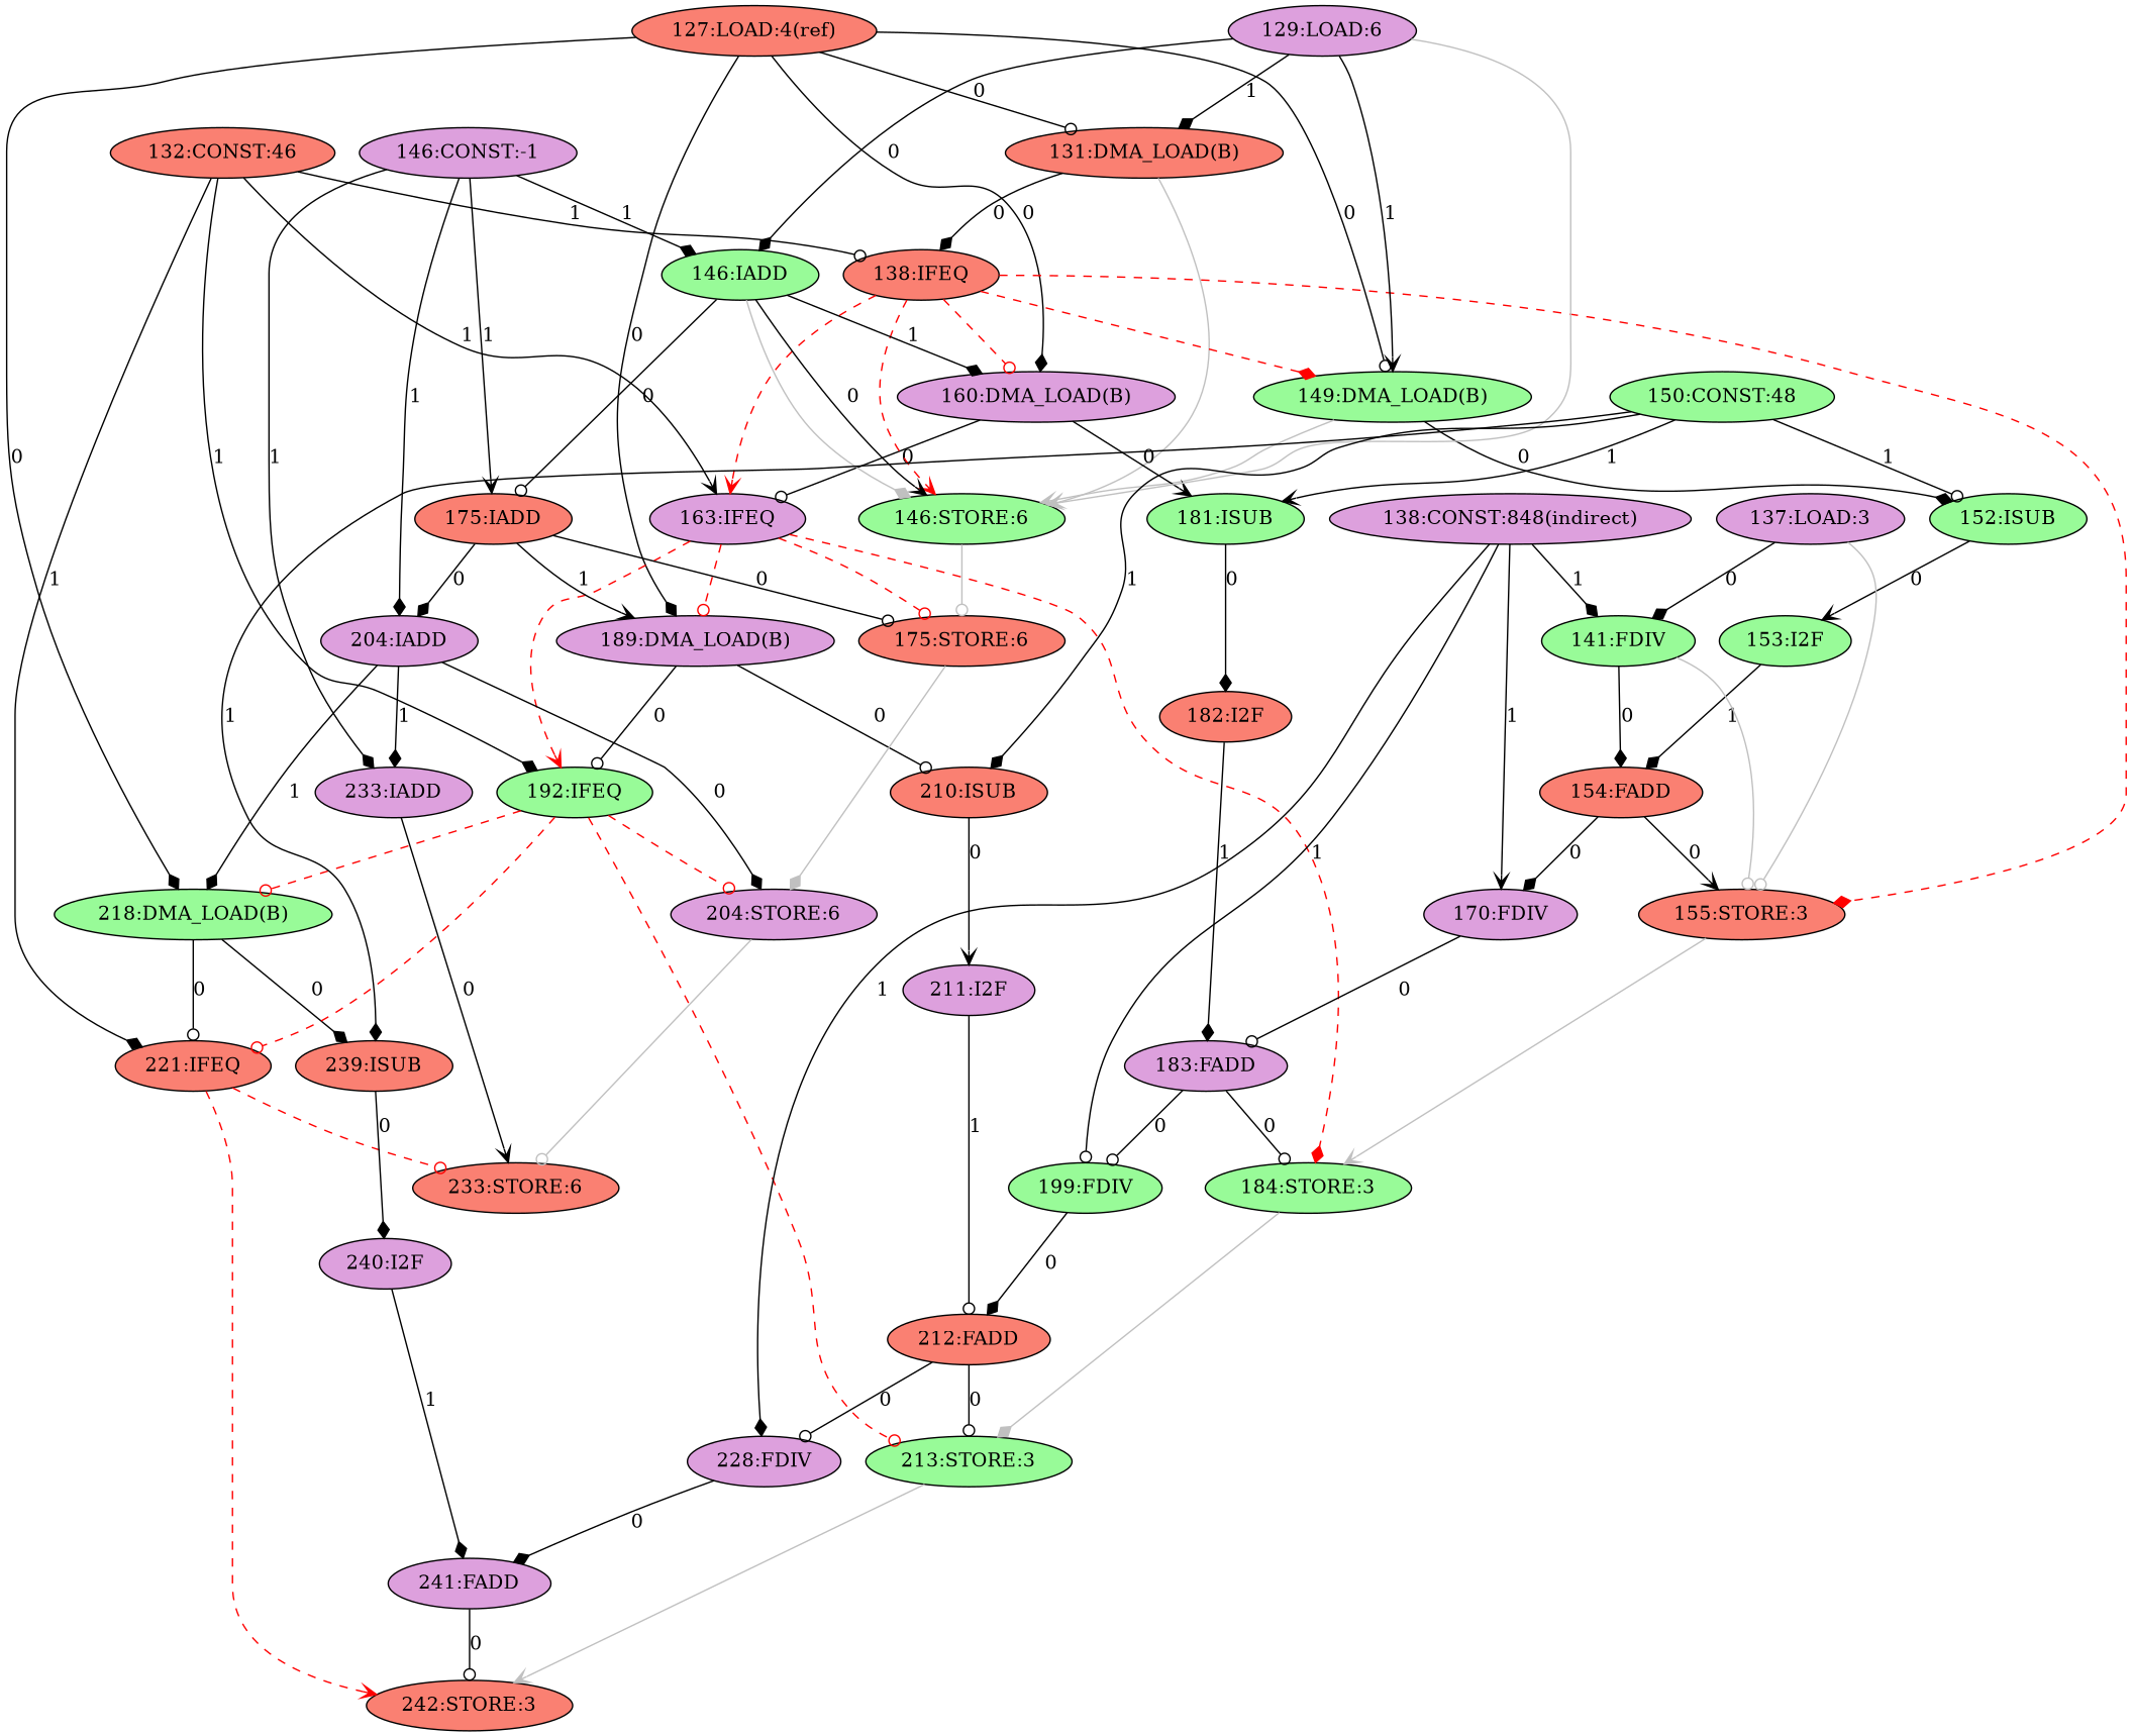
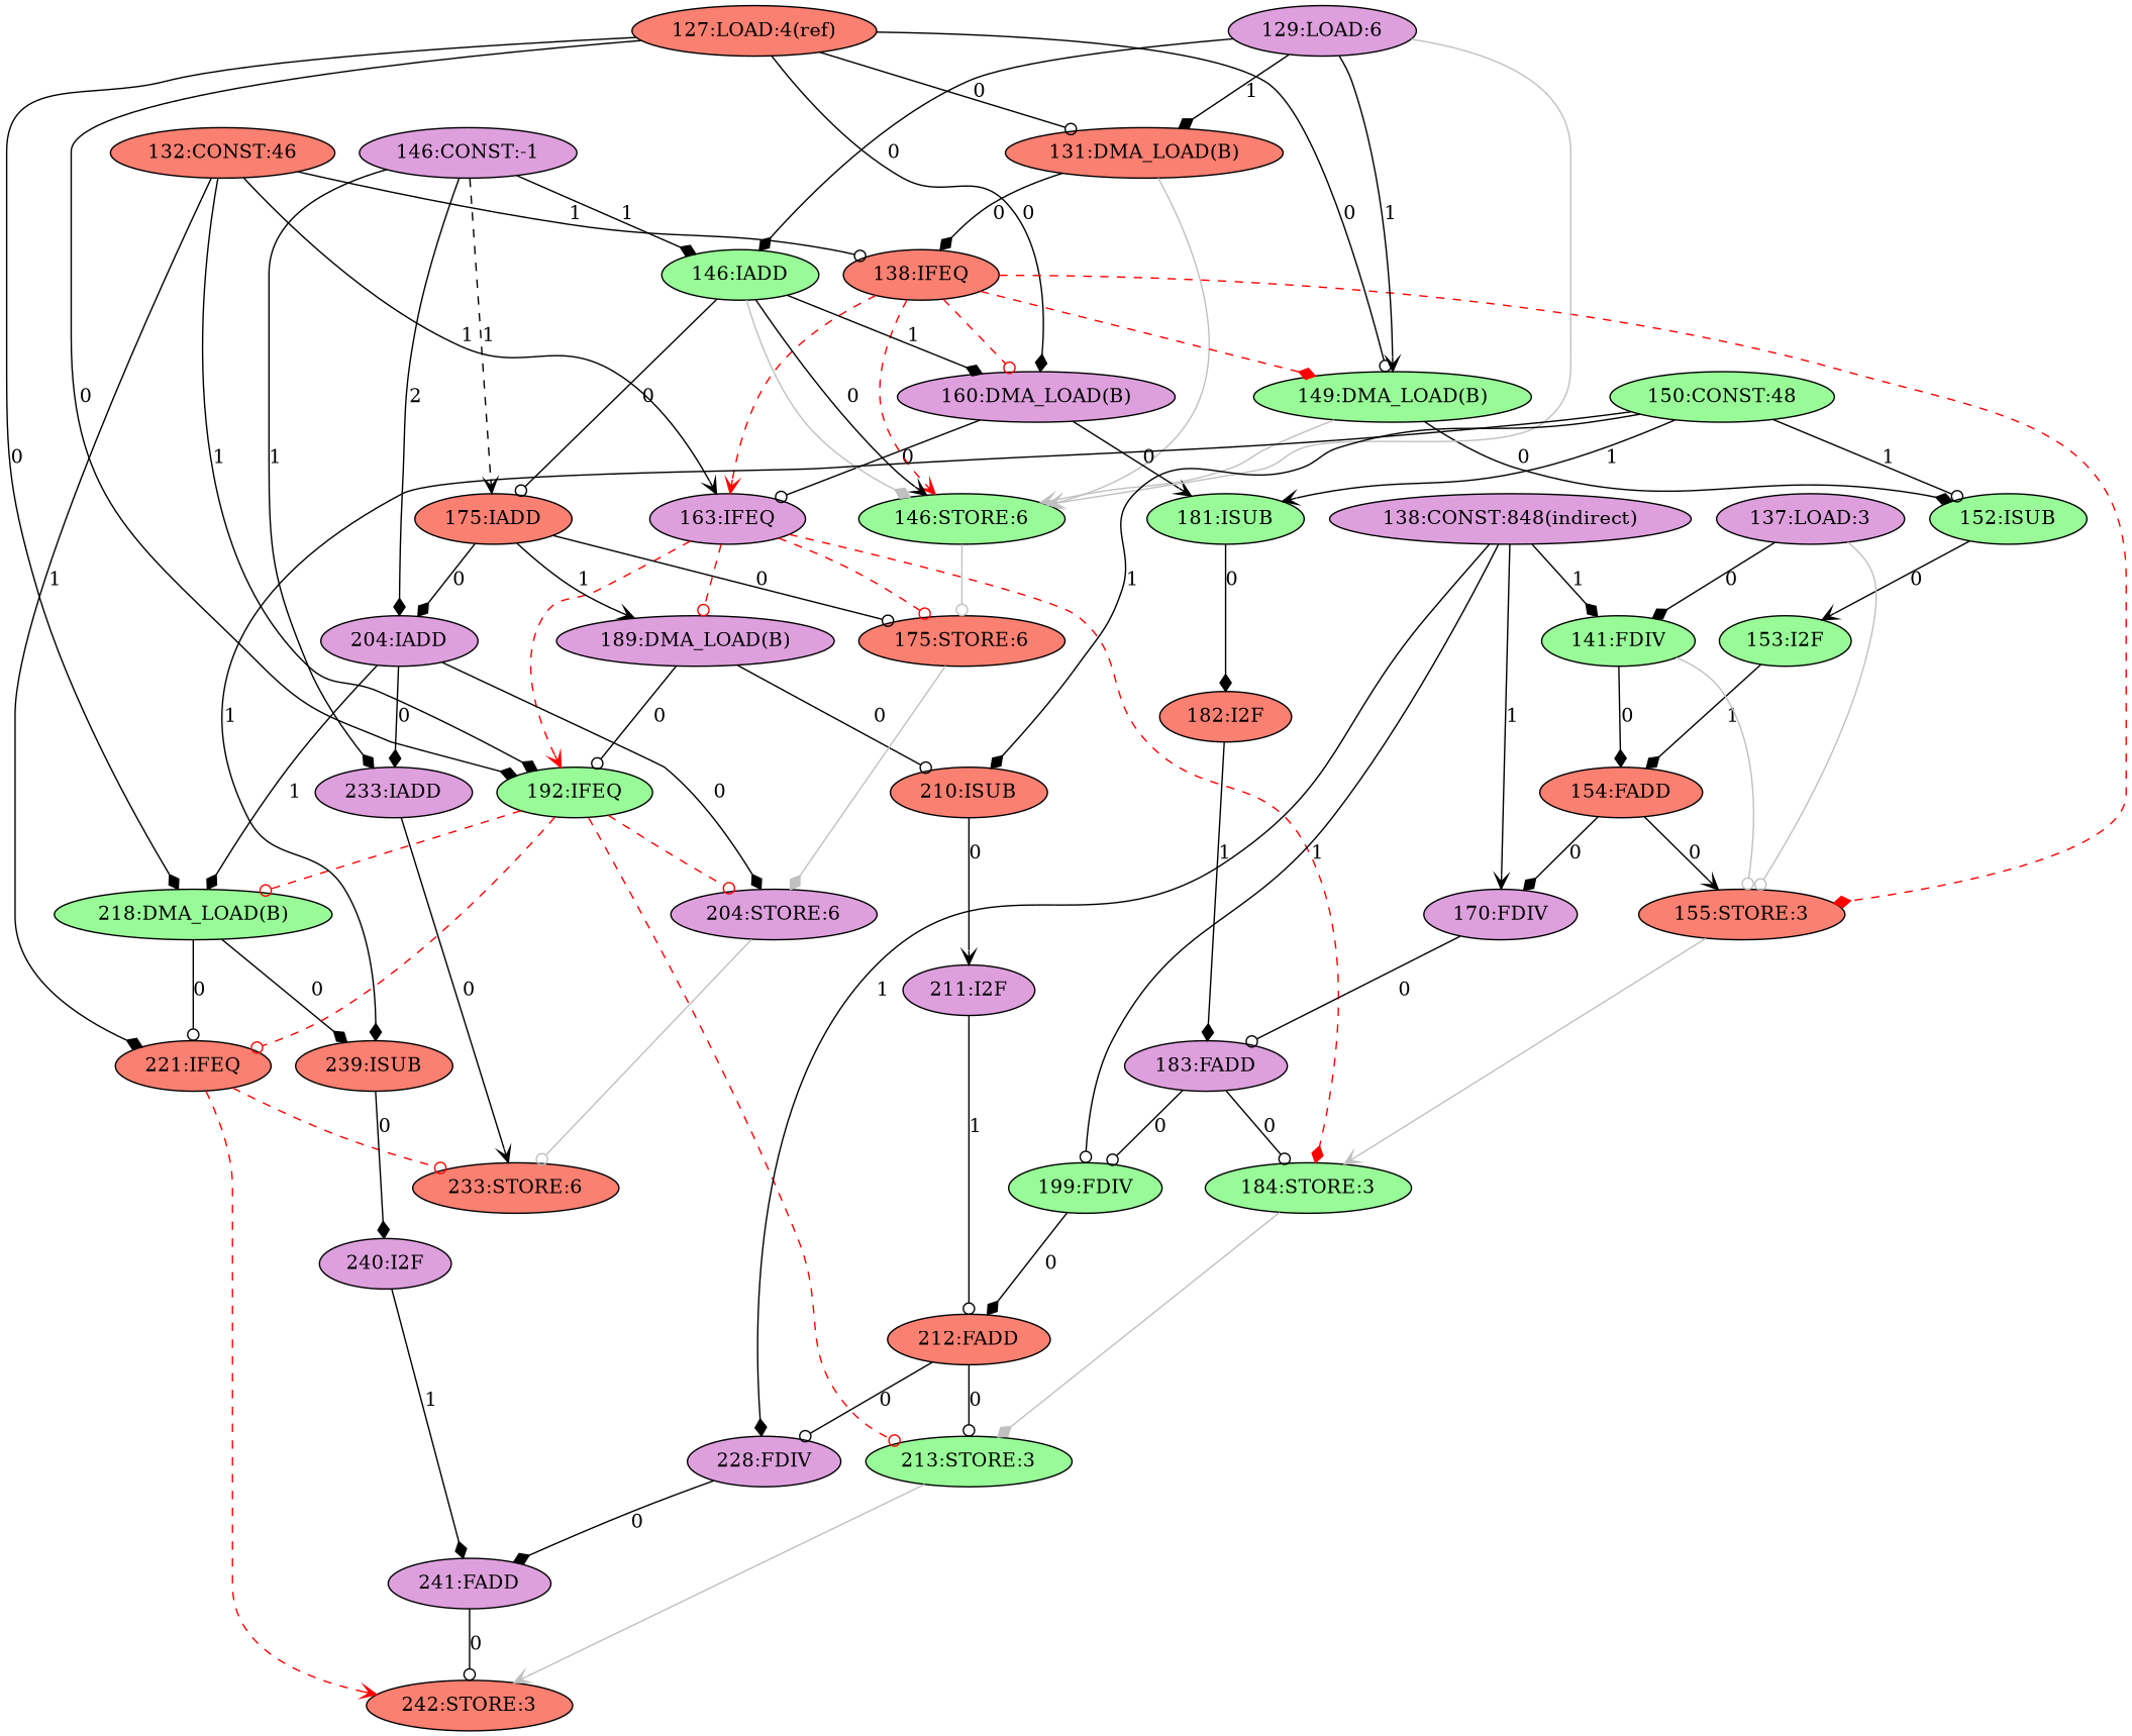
  digraph {
    node [fillcolor=plum style=filled]
    edge [arrowhead=diamond]
    "127:LOAD:4(ref)" [fillcolor=salmon]
    "131:DMA_LOAD(B)" [fillcolor=salmon]
    "149:DMA_LOAD(B)" [fillcolor=palegreen]
    "160:DMA_LOAD(B)"
    "189:DMA_LOAD(B)"
    "218:DMA_LOAD(B)" [fillcolor=palegreen]
    n7 [fillcolor=salmon label="138:IFEQ"]
    "146:STORE:6" [fillcolor=palegreen]
    "152:ISUB" [fillcolor=palegreen]
    "163:IFEQ"
    "181:ISUB" [fillcolor=palegreen]
    "192:IFEQ" [fillcolor=palegreen]
    "210:ISUB" [fillcolor=salmon]
    "221:IFEQ" [fillcolor=salmon]
    "239:ISUB" [fillcolor=salmon]
    "155:STORE:3" [fillcolor=salmon]
    "175:STORE:6" [fillcolor=salmon]
    "129:LOAD:6"
    "146:IADD" [fillcolor=palegreen]
    "175:IADD" [fillcolor=salmon]
    "153:I2F" [fillcolor=palegreen]
    "184:STORE:3" [fillcolor=palegreen]
    "182:I2F" [fillcolor=salmon]
    "204:IADD"
    "204:STORE:6"
    "213:STORE:3" [fillcolor=palegreen]
    "211:I2F"
    "233:IADD"
    "233:STORE:6" [fillcolor=salmon]
    "242:STORE:3" [fillcolor=salmon]
    "240:I2F"
    "146:CONST:-1"
    "132:CONST:46" [fillcolor=salmon]
    "154:FADD" [fillcolor=salmon]
    "170:FDIV"
    "183:FADD"
    "137:LOAD:3"
    "141:FDIV" [fillcolor=palegreen]
    "138:CONST:848(indirect)"
    "199:FDIV" [fillcolor=palegreen]
    "228:FDIV"
    "212:FADD" [fillcolor=salmon]
    "241:FADD"
    "150:CONST:48" [fillcolor=palegreen]
    "127:LOAD:4(ref)" -> "131:DMA_LOAD(B)" [arrowhead=odot label=0]
    "127:LOAD:4(ref)" -> "149:DMA_LOAD(B)" [arrowhead=odot label=0]
    "127:LOAD:4(ref)" -> "160:DMA_LOAD(B)" [label=0]
-   "127:LOAD:4(ref)" -> "189:DMA_LOAD(B)" [label=0]
+   "127:LOAD:4(ref)" -> "192:IFEQ" [label=0]
    "127:LOAD:4(ref)" -> "218:DMA_LOAD(B)" [label=0]
    "131:DMA_LOAD(B)" -> n7 [label=0]
    "131:DMA_LOAD(B)" -> "146:STORE:6" [arrowhead=vee color=gray]
    "149:DMA_LOAD(B)" -> "146:STORE:6" [arrowhead=vee color=gray]
    "149:DMA_LOAD(B)" -> "152:ISUB" [label=0]
    "160:DMA_LOAD(B)" -> "163:IFEQ" [arrowhead=odot label=0]
    "160:DMA_LOAD(B)" -> "181:ISUB" [arrowhead=vee label=0]
    "189:DMA_LOAD(B)" -> "192:IFEQ" [arrowhead=odot label=0]
    "189:DMA_LOAD(B)" -> "210:ISUB" [arrowhead=odot label=0]
    "218:DMA_LOAD(B)" -> "221:IFEQ" [arrowhead=odot label=0]
    "218:DMA_LOAD(B)" -> "239:ISUB" [label=0]
    n7 -> "149:DMA_LOAD(B)" [color=red style=dashed]
    n7 -> "160:DMA_LOAD(B)" [arrowhead=odot color=red style=dashed]
    n7 -> "146:STORE:6" [arrowhead=vee color=red style=dashed]
    n7 -> "163:IFEQ" [arrowhead=vee color=red style=dashed]
    n7 -> "155:STORE:3" [color=red style=dashed]
    "146:STORE:6" -> "175:STORE:6" [arrowhead=odot color=gray]
    "152:ISUB" -> "153:I2F" [arrowhead=vee label=0]
    "163:IFEQ" -> "189:DMA_LOAD(B)" [arrowhead=odot color=red style=dashed]
    "163:IFEQ" -> "192:IFEQ" [arrowhead=vee color=red style=dashed]
    "163:IFEQ" -> "175:STORE:6" [arrowhead=odot color=red style=dashed]
    "163:IFEQ" -> "184:STORE:3" [color=red style=dashed]
    "181:ISUB" -> "182:I2F" [label=0]
    "192:IFEQ" -> "218:DMA_LOAD(B)" [arrowhead=odot color=red style=dashed]
    "192:IFEQ" -> "221:IFEQ" [arrowhead=odot color=red style=dashed]
    "192:IFEQ" -> "204:STORE:6" [arrowhead=odot color=red style=dashed]
    "192:IFEQ" -> "213:STORE:3" [arrowhead=odot color=red style=dashed]
    "210:ISUB" -> "211:I2F" [arrowhead=vee label=0]
    "221:IFEQ" -> "233:STORE:6" [arrowhead=odot color=red style=dashed]
    "221:IFEQ" -> "242:STORE:3" [arrowhead=vee color=red style=dashed]
    "239:ISUB" -> "240:I2F" [label=0]
    "155:STORE:3" -> "184:STORE:3" [arrowhead=vee color=gray]
    "175:STORE:6" -> "204:STORE:6" [color=gray]
    "129:LOAD:6" -> "131:DMA_LOAD(B)" [label=1]
    "129:LOAD:6" -> "149:DMA_LOAD(B)" [arrowhead=vee label=1]
    "129:LOAD:6" -> "146:STORE:6" [arrowhead=vee color=gray]
    "129:LOAD:6" -> "146:IADD" [label=0]
    "146:IADD" -> "160:DMA_LOAD(B)" [label=1]
    "146:IADD" -> "146:STORE:6" [arrowhead=vee label=0]
    "146:IADD" -> "146:STORE:6" [color=gray]
    "146:IADD" -> "175:IADD" [arrowhead=odot label=0]
    "175:IADD" -> "189:DMA_LOAD(B)" [arrowhead=vee label=1]
    "175:IADD" -> "175:STORE:6" [arrowhead=odot label=0]
    "175:IADD" -> "204:IADD" [label=0]
    "153:I2F" -> "154:FADD" [label=1]
    "184:STORE:3" -> "213:STORE:3" [color=gray]
    "182:I2F" -> "183:FADD" [label=1]
    "204:IADD" -> "218:DMA_LOAD(B)" [label=1]
    "204:IADD" -> "204:STORE:6" [label=0]
-   "204:IADD" -> "233:IADD" [label=1]
+   "204:IADD" -> "233:IADD" [label=0]
    "204:STORE:6" -> "233:STORE:6" [arrowhead=odot color=gray]
    "213:STORE:3" -> "242:STORE:3" [arrowhead=vee color=gray]
    "211:I2F" -> "212:FADD" [arrowhead=odot label=1]
    "233:IADD" -> "233:STORE:6" [arrowhead=vee label=0]
    "240:I2F" -> "241:FADD" [label=1]
    "146:CONST:-1" -> "146:IADD" [label=1]
-   "146:CONST:-1" -> "175:IADD" [arrowhead=vee label=1]
-   "146:CONST:-1" -> "204:IADD" [label=1]
+   "146:CONST:-1" -> "175:IADD" [arrowhead=vee label=1 style=dashed]
+   "146:CONST:-1" -> "204:IADD" [label=2]
    "146:CONST:-1" -> "233:IADD" [label=1]
    "132:CONST:46" -> n7 [arrowhead=odot label=1]
    "132:CONST:46" -> "163:IFEQ" [arrowhead=vee label=1]
    "132:CONST:46" -> "192:IFEQ" [label=1]
    "132:CONST:46" -> "221:IFEQ" [label=1]
    "154:FADD" -> "155:STORE:3" [arrowhead=vee label=0]
    "154:FADD" -> "170:FDIV" [label=0]
    "170:FDIV" -> "183:FADD" [arrowhead=odot label=0]
    "183:FADD" -> "184:STORE:3" [arrowhead=odot label=0]
    "183:FADD" -> "199:FDIV" [arrowhead=odot label=0]
    "137:LOAD:3" -> "155:STORE:3" [arrowhead=odot color=gray]
    "137:LOAD:3" -> "141:FDIV" [label=0]
    "141:FDIV" -> "155:STORE:3" [arrowhead=odot color=gray]
    "141:FDIV" -> "154:FADD" [label=0]
    "138:CONST:848(indirect)" -> "170:FDIV" [arrowhead=vee label=1]
    "138:CONST:848(indirect)" -> "141:FDIV" [label=1]
    "138:CONST:848(indirect)" -> "199:FDIV" [arrowhead=odot label=1]
    "138:CONST:848(indirect)" -> "228:FDIV" [label=1]
    "199:FDIV" -> "212:FADD" [label=0]
    "228:FDIV" -> "241:FADD" [label=0]
    "212:FADD" -> "213:STORE:3" [arrowhead=odot label=0]
    "212:FADD" -> "228:FDIV" [arrowhead=odot label=0]
    "241:FADD" -> "242:STORE:3" [arrowhead=odot label=0]
    "150:CONST:48" -> "152:ISUB" [arrowhead=odot label=1]
    "150:CONST:48" -> "181:ISUB" [arrowhead=vee label=1]
    "150:CONST:48" -> "210:ISUB" [label=1]
    "150:CONST:48" -> "239:ISUB" [label=1]
  }
